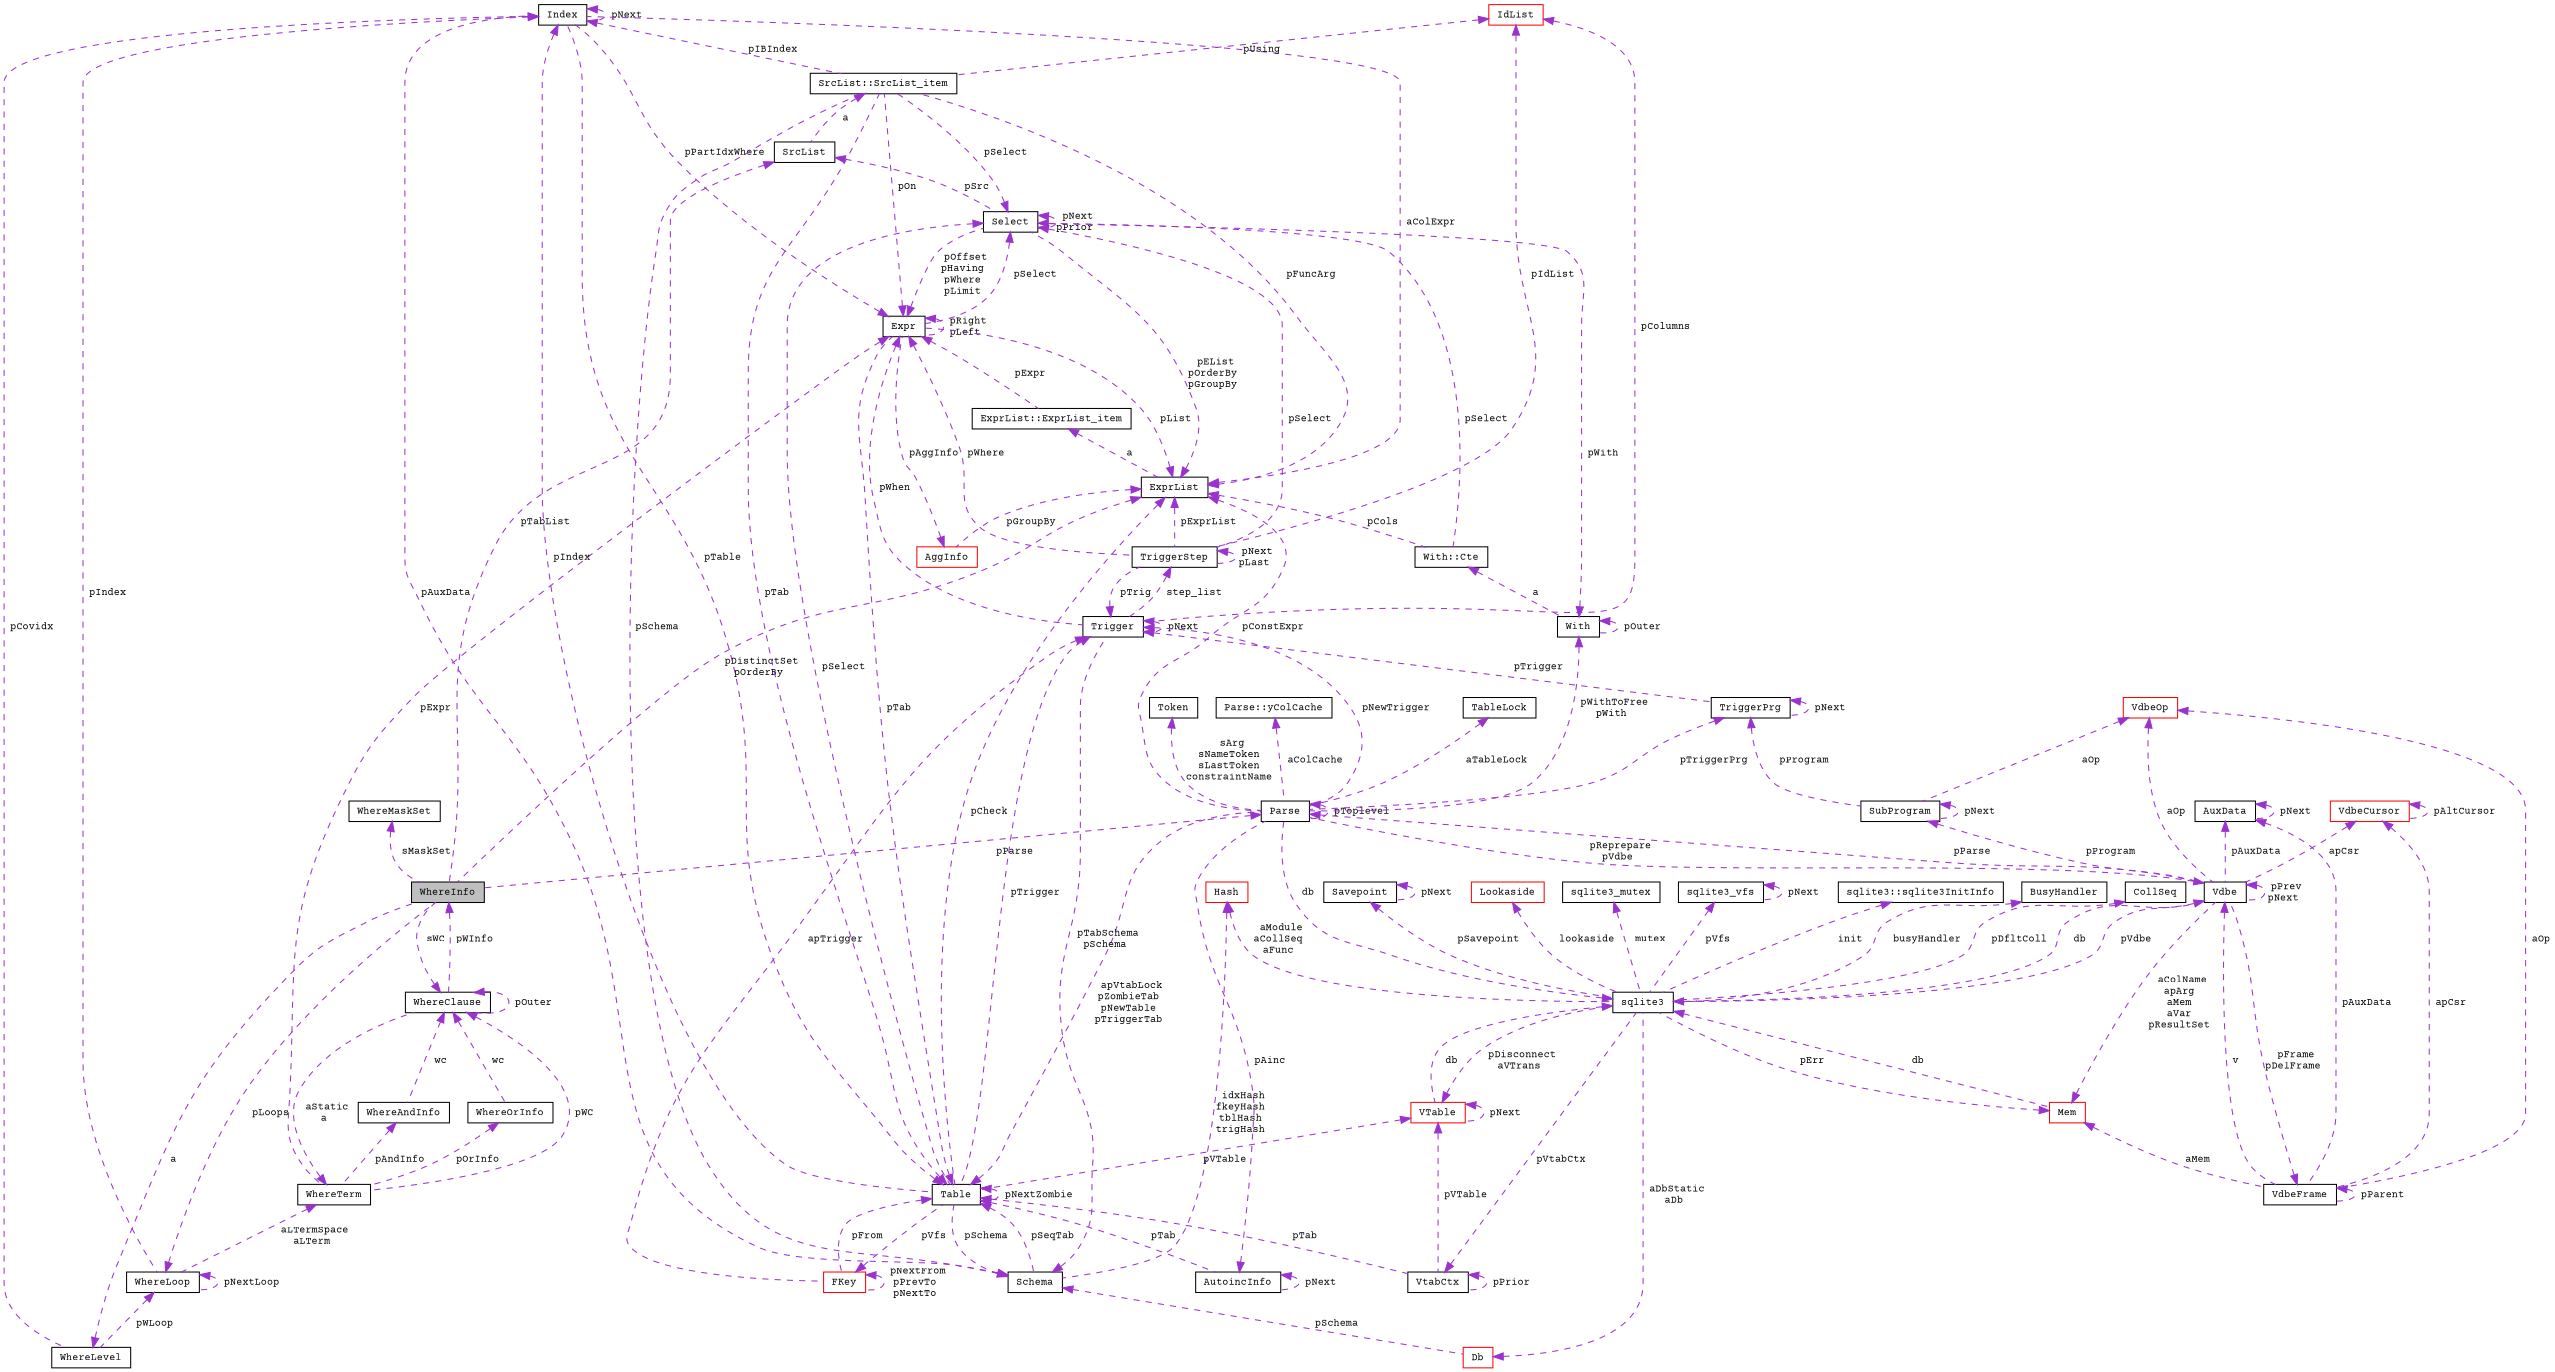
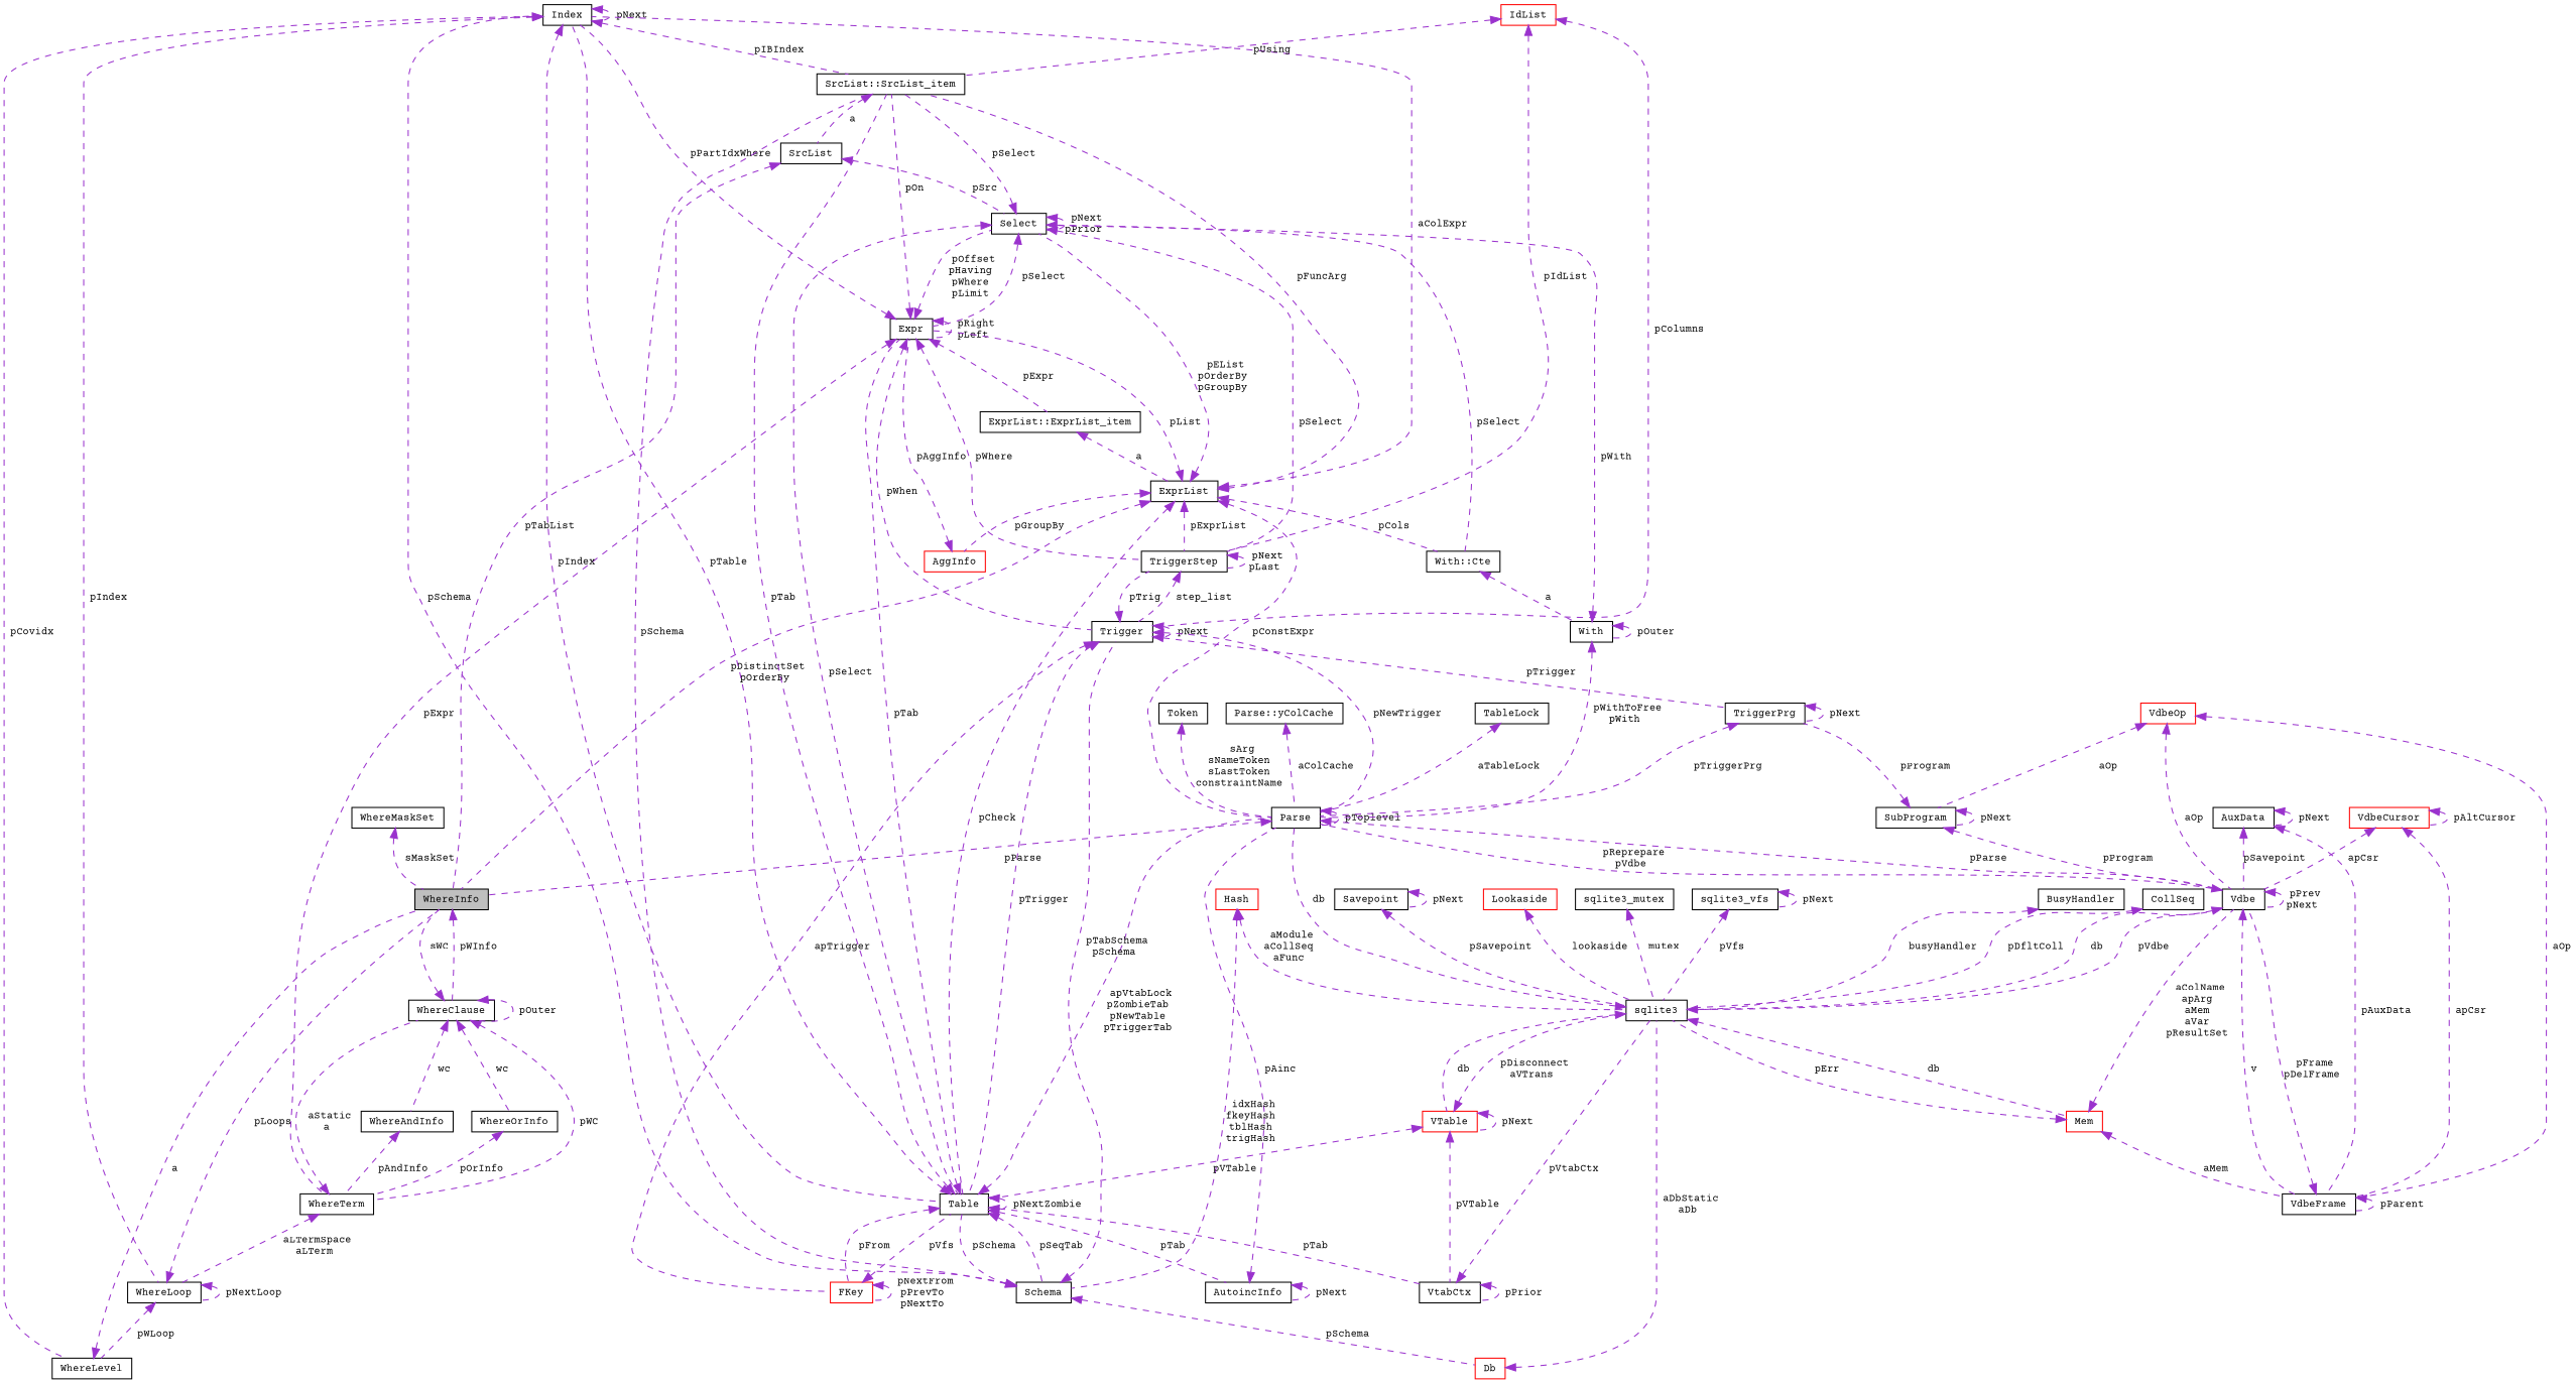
  digraph {
    fontname="Courier Prime"
    node [color=black fillcolor=white fontname="Courier Prime" fontsize=10 shape=record style=filled]
    edge [color=darkorchid3 dir=back fontname="Courier Prime" fontsize=10 labelfontname=Helvetica labelfontsize=10 style=dashed]
    n1 [fillcolor=grey75 fontcolor=black height=0.2 label=WhereInfo width=0.4]
    n2 [height=0.2 label=WhereClause width=0.4]
    n3 [height=0.2 label=WhereTerm width=0.4]
    n4 [height=0.2 label=WhereAndInfo width=0.4]
    n5 [height=0.2 label=WhereOrInfo width=0.4]
    n6 [height=0.2 label=WhereLoop width=0.4]
    n7 [height=0.2 label=WhereLevel width=0.4]
    n8 [height=0.2 label=Expr width=0.4]
    n9 [height=0.2 label="ExprList::ExprList_item" width=0.4]
    n10 [height=0.2 label=Trigger width=0.4]
    n11 [height=0.2 label=TriggerStep width=0.4]
    n12 [height=0.2 label=Select width=0.4]
    n13 [height=0.2 label="SrcList::SrcList_item" width=0.4]
    n14 [height=0.2 label=Index width=0.4]
    n15 [height=0.2 label=ExprList width=0.4]
    n16 [height=0.2 label=Table width=0.4]
    n17 [height=0.2 label=Parse width=0.4]
    n18 [color=red height=0.2 label=FKey width=0.4]
    n19 [height=0.2 label=TriggerPrg width=0.4]
    n20 [height=0.2 label="With::Cte" width=0.4]
    n21 [height=0.2 label=SrcList width=0.4]
    n22 [color=red height=0.2 label=AggInfo width=0.4]
    n23 [height=0.2 label=Schema width=0.4]
    n24 [height=0.2 label=AutoincInfo width=0.4]
    n25 [height=0.2 label=VtabCtx width=0.4]
    n26 [height=0.2 label=With width=0.4]
    n27 [height=0.2 label=Vdbe width=0.4]
    n28 [color=red height=0.2 label=Db width=0.4]
    n29 [height=0.2 label=sqlite3 width=0.4]
    n30 [color=red height=0.2 label=Hash width=0.4]
    n31 [color=red height=0.2 label=VTable width=0.4]
    n32 [color=red height=0.2 label=Mem width=0.4]
    n33 [color=red height=0.2 label=IdList width=0.4]
    n34 [height=0.2 label=VdbeFrame width=0.4]
    n35 [height=0.2 label=AuxData width=0.4]
    n36 [color=red height=0.2 label=VdbeCursor width=0.4]
    n37 [color=red height=0.2 label=VdbeOp width=0.4]
    n38 [height=0.2 label=SubProgram width=0.4]
    n39 [height=0.2 label=TableLock width=0.4]
    n40 [height=0.2 label=Token width=0.4]
    n41 [height=0.2 label="Parse::yColCache" width=0.4]
    n42 [height=0.2 label=Savepoint width=0.4]
    n43 [color=red height=0.2 label=Lookaside width=0.4]
    n44 [height=0.2 label=sqlite3_mutex width=0.4]
    n45 [height=0.2 label=sqlite3_vfs width=0.4]
-   n46 [height=0.2 label="sqlite3::sqlite3InitInfo" width=0.4]
    n47 [height=0.2 label=BusyHandler width=0.4]
    n48 [height=0.2 label=CollSeq width=0.4]
    n49 [height=0.2 label=WhereMaskSet width=0.4]
    n1 -> n2 [label=" pWInfo"]
    n2 -> n1 [label=" sWC"]
    n2 -> n2 [label=" pOuter"]
    n2 -> n3 [label=" pWC"]
    n2 -> n4 [label=" wc"]
    n2 -> n5 [label=" wc"]
    n3 -> n2 [label=" aStatic\na"]
    n3 -> n6 [label=" aLTermSpace\naLTerm"]
    n4 -> n3 [label=" pAndInfo"]
    n5 -> n3 [label=" pOrInfo"]
    n6 -> n1 [label=" pLoops"]
    n6 -> n6 [label=" pNextLoop"]
    n6 -> n7 [label=" pWLoop"]
    n7 -> n1 [label=" a"]
    n8 -> n3 [label=" pExpr"]
    n8 -> n8 [label=" pRight\npLeft"]
    n8 -> n9 [label=" pExpr"]
    n8 -> n10 [label=" pWhen"]
    n8 -> n11 [label=" pWhere"]
    n8 -> n12 [label=" pOffset\npHaving\npWhere\npLimit"]
    n8 -> n13 [label=" pOn"]
    n8 -> n14 [label=" pPartIdxWhere"]
    n9 -> n15 [label=" a"]
    n10 -> n10 [label=" pNext"]
    n10 -> n11 [label=" pTrig"]
    n10 -> n16 [label=" pTrigger"]
    n10 -> n17 [label=" pNewTrigger"]
    n10 -> n18 [label=" apTrigger"]
    n10 -> n19 [label=" pTrigger"]
    n11 -> n10 [label=" step_list"]
    n11 -> n11 [label=" pNext\npLast"]
    n12 -> n8 [label=" pSelect"]
    n12 -> n11 [label=" pSelect"]
    n12 -> n12 [label=" pNext\npPrior"]
    n12 -> n13 [label=" pSelect"]
    n12 -> n16 [label=" pSelect"]
    n12 -> n20 [label=" pSelect"]
    n13 -> n21 [label=" a"]
    n14 -> n6 [label=" pIndex"]
    n14 -> n7 [label=" pCovidx"]
    n14 -> n13 [label=" pIBIndex"]
    n14 -> n14 [label=" pNext"]
    n14 -> n16 [label=" pIndex"]
    n15 -> n1 [label=" pDistinctSet\npOrderBy"]
    n15 -> n8 [label=" pList"]
    n15 -> n11 [label=" pExprList"]
    n15 -> n12 [label=" pEList\npOrderBy\npGroupBy"]
    n15 -> n13 [label=" pFuncArg"]
    n15 -> n14 [label=" aColExpr"]
    n15 -> n16 [label=" pCheck"]
    n15 -> n17 [label=" pConstExpr"]
    n15 -> n20 [label=" pCols"]
    n15 -> n22 [label=" pGroupBy"]
    n16 -> n8 [label=" pTab"]
    n16 -> n13 [label=" pTab"]
    n16 -> n14 [label=" pTable"]
    n16 -> n16 [label=" pNextZombie"]
    n16 -> n17 [label=" apVtabLock\npZombieTab\npNewTable\npTriggerTab"]
    n16 -> n18 [label=" pFrom"]
    n16 -> n23 [label=" pSeqTab"]
    n16 -> n24 [label=" pTab"]
    n16 -> n25 [label=" pTab"]
    n17 -> n1 [label=" pParse"]
    n17 -> n17 [label=" pToplevel"]
    n17 -> n27 [label=" pParse"]
    n18 -> n16 [label=" pVfs"]
    n18 -> n18 [label=" pNextFrom\npPrevTo\npNextTo"]
    n19 -> n17 [label=" pTriggerPrg"]
    n19 -> n19 [label=" pNext"]
    n20 -> n26 [label=" a"]
    n21 -> n1 [label=" pTabList"]
    n21 -> n12 [label=" pSrc"]
    n22 -> n8 [label=" pAggInfo"]
    n23 -> n10 [label=" pTabSchema\npSchema"]
    n23 -> n13 [label=" pSchema"]
-   n23 -> n14 [label=" pAuxData"]
+   n23 -> n14 [label=" pSchema"]
    n23 -> n16 [label=" pSchema"]
    n23 -> n28 [label=" pSchema"]
    n24 -> n17 [label=" pAinc"]
    n24 -> n24 [label=" pNext"]
    n25 -> n25 [label=" pPrior"]
    n25 -> n29 [label=" pVtabCtx"]
    n26 -> n12 [label=" pWith"]
    n26 -> n17 [label=" pWithToFree\npWith"]
    n26 -> n26 [label=" pOuter"]
    n27 -> n17 [label=" pReprepare\npVdbe"]
    n27 -> n27 [label=" pPrev\npNext"]
    n27 -> n29 [label=" pVdbe"]
    n27 -> n34 [label=" v"]
    n28 -> n29 [label=" aDbStatic\naDb"]
    n29 -> n17 [label=" db"]
    n29 -> n27 [label=" db"]
    n29 -> n31 [label=" db"]
    n29 -> n32 [label=" db"]
    n30 -> n23 [label=" idxHash\nfkeyHash\ntblHash\ntrigHash"]
    n30 -> n29 [label=" aModule\naCollSeq\naFunc"]
    n31 -> n16 [label=" pVTable"]
    n31 -> n25 [label=" pVTable"]
    n31 -> n29 [label=" pDisconnect\naVTrans"]
    n31 -> n31 [label=" pNext"]
    n32 -> n27 [label=" aColName\napArg\naMem\naVar\npResultSet"]
    n32 -> n29 [label=" pErr"]
    n32 -> n34 [label=" aMem"]
    n33 -> n10 [label=" pColumns"]
    n33 -> n11 [label=" pIdList"]
    n33 -> n13 [label=" pUsing"]
    n34 -> n27 [label=" pFrame\npDelFrame"]
    n34 -> n34 [label=" pParent"]
-   n35 -> n27 [label=" pAuxData"]
+   n35 -> n27 [label=" pSavepoint"]
    n35 -> n34 [label=" pAuxData"]
    n35 -> n35 [label=" pNext"]
    n36 -> n27 [label=" apCsr"]
    n36 -> n34 [label=" apCsr"]
    n36 -> n36 [label=" pAltCursor"]
    n37 -> n27 [label=" aOp"]
    n37 -> n34 [label=" aOp"]
    n37 -> n38 [label=" aOp"]
-   n19 -> n38 [label=" pProgram"]
+   n38 -> n19 [label=" pProgram"]
    n38 -> n27 [label=" pProgram"]
    n38 -> n38 [label=" pNext"]
    n39 -> n17 [label=" aTableLock"]
    n40 -> n17 [label=" sArg\nsNameToken\nsLastToken\nconstraintName"]
    n41 -> n17 [label=" aColCache"]
    n42 -> n29 [label=" pSavepoint"]
    n42 -> n42 [label=" pNext"]
    n43 -> n29 [label=" lookaside"]
    n44 -> n29 [label=" mutex"]
    n45 -> n29 [label=" pVfs"]
    n45 -> n45 [label=" pNext"]
-   n46 -> n29 [label=" init"]
    n47 -> n29 [label=" busyHandler"]
    n48 -> n29 [label=" pDfltColl"]
    n49 -> n1 [label=" sMaskSet"]
  }
